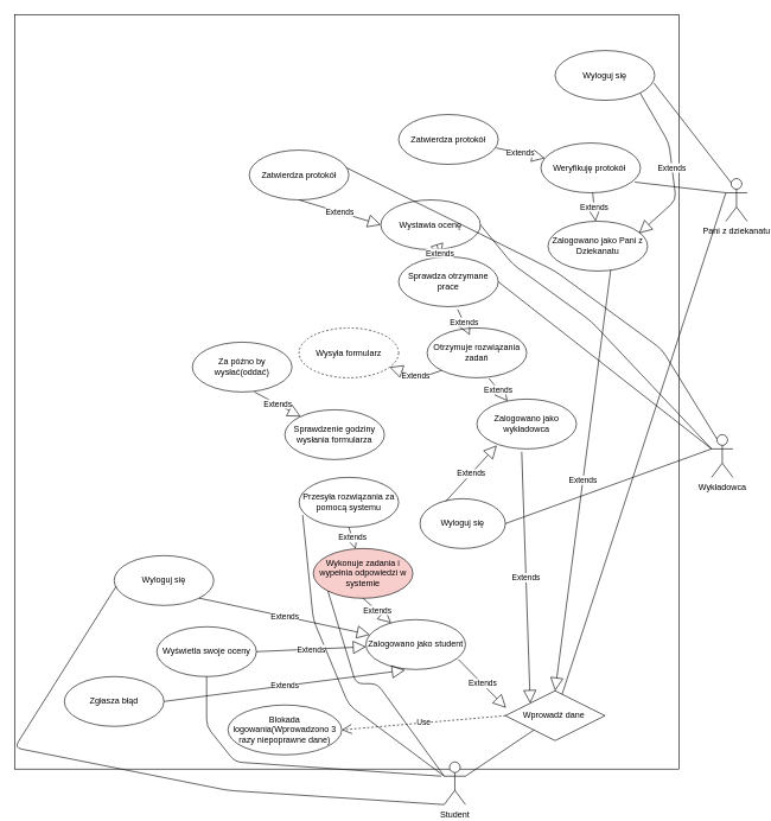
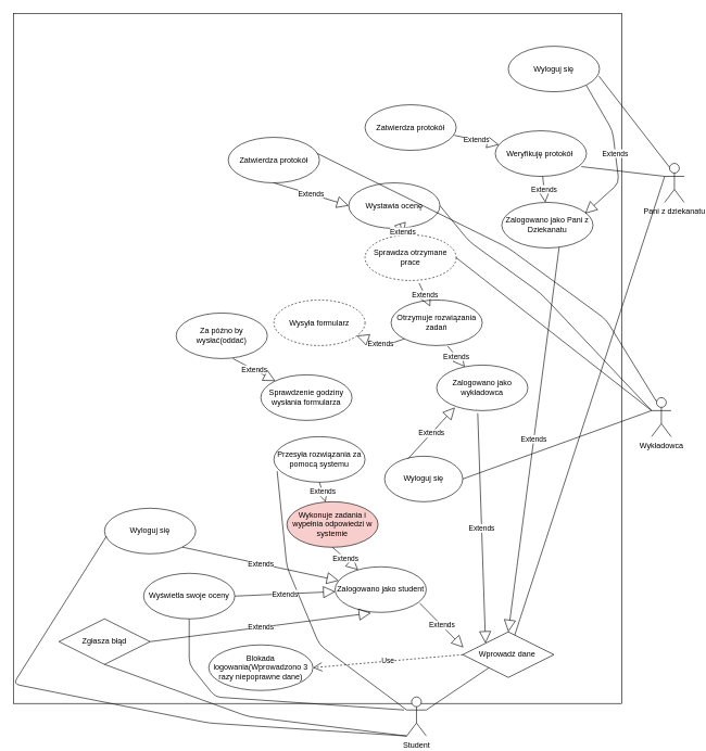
  <mxCell id="0" />
  <mxCell id="1" parent="0" />
  <mxCell id="2" value="" style="rounded=0;whiteSpace=wrap;html=1;" parent="1" vertex="1"><mxGeometry x="20" y="20" width="934" height="1060" as="geometry" /></mxCell>
  <mxCell id="3" value="Student" style="shape=umlActor;verticalLabelPosition=bottom;verticalAlign=top;html=1;outlineConnect=0;" parent="1" vertex="1"><mxGeometry x="624" y="1070" width="30" height="60" as="geometry" /></mxCell>
  <mxCell id="4" value="Wykładowca" style="shape=umlActor;verticalLabelPosition=bottom;verticalAlign=top;html=1;outlineConnect=0;" parent="1" vertex="1"><mxGeometry x="1000" y="610" width="30" height="60" as="geometry" /></mxCell>
  <mxCell id="5" value="Pani z dziekanatu" style="shape=umlActor;verticalLabelPosition=bottom;verticalAlign=top;html=1;outlineConnect=0;" parent="1" vertex="1"><mxGeometry x="1020" y="250" width="30" height="60" as="geometry" /></mxCell>
  <mxCell id="6" value="Wprowadź dane&amp;nbsp; " style="rhombus;whiteSpace=wrap;html=1;" parent="1" vertex="1"><mxGeometry x="710" y="970" width="140" height="70" as="geometry" /></mxCell>
  <mxCell id="7" value="" style="endArrow=none;html=1;exitX=1;exitY=0.333;exitDx=0;exitDy=0;exitPerimeter=0;" parent="1" source="3" target="6" edge="1"><mxGeometry width="50" height="50" relative="1" as="geometry"><mxPoint x="630" y="760" as="sourcePoint" /><mxPoint x="680" y="710" as="targetPoint" /></mxGeometry></mxCell>
  <mxCell id="8" value="" style="endArrow=none;html=1;entryX=0;entryY=0.333;entryDx=0;entryDy=0;entryPerimeter=0;" parent="1" source="6" target="5" edge="1"><mxGeometry width="50" height="50" relative="1" as="geometry"><mxPoint x="858.04" y="1008" as="sourcePoint" /><mxPoint x="1010" y="640" as="targetPoint" /></mxGeometry></mxCell>
  <mxCell id="9" value="Blokada logowania(Wprowadzono 3 razy niepoprawne dane)" style="ellipse;whiteSpace=wrap;html=1;" parent="1" vertex="1"><mxGeometry x="320" y="990" width="160" height="70" as="geometry" /></mxCell>
  <mxCell id="10" value="Use" style="endArrow=open;endSize=12;dashed=1;html=1;exitX=0;exitY=0.5;exitDx=0;exitDy=0;entryX=1;entryY=0.5;entryDx=0;entryDy=0;" parent="1" source="6" target="9" edge="1"><mxGeometry width="160" relative="1" as="geometry"><mxPoint x="570" y="640" as="sourcePoint" /><mxPoint x="730" y="640" as="targetPoint" /></mxGeometry></mxCell>
  <mxCell id="11" value="Zalogowano jako student" style="ellipse;whiteSpace=wrap;html=1;" parent="1" vertex="1"><mxGeometry x="514" y="870" width="140" height="70" as="geometry" /></mxCell>
  <mxCell id="12" value="Zalogowano jako wykładowca" style="ellipse;whiteSpace=wrap;html=1;" parent="1" vertex="1"><mxGeometry x="670" y="560" width="140" height="70" as="geometry" /></mxCell>
  <mxCell id="13" value="Zalogowano jako Pani z Dziekanatu" style="ellipse;whiteSpace=wrap;html=1;" parent="1" vertex="1"><mxGeometry x="770" y="310" width="140" height="70" as="geometry" /></mxCell>
  <mxCell id="14" value="Extends" style="endArrow=block;endSize=16;endFill=0;html=1;exitX=0.929;exitY=0.8;exitDx=0;exitDy=0;exitPerimeter=0;entryX=0.007;entryY=0.343;entryDx=0;entryDy=0;entryPerimeter=0;" parent="1" source="11" target="6" edge="1"><mxGeometry width="160" relative="1" as="geometry"><mxPoint x="570" y="670" as="sourcePoint" /><mxPoint x="730" y="670" as="targetPoint" /></mxGeometry></mxCell>
  <mxCell id="15" value="Extends" style="endArrow=block;endSize=16;endFill=0;html=1;exitX=0.45;exitY=1.057;exitDx=0;exitDy=0;exitPerimeter=0;entryX=0;entryY=0;entryDx=0;entryDy=0;" parent="1" source="12" target="6" edge="1"><mxGeometry width="160" relative="1" as="geometry"><mxPoint x="573.72" y="740" as="sourcePoint" /><mxPoint x="704.282" y="780.464" as="targetPoint" /></mxGeometry></mxCell>
  <mxCell id="16" value="Extends" style="endArrow=block;endSize=16;endFill=0;html=1;exitX=0.629;exitY=0.986;exitDx=0;exitDy=0;exitPerimeter=0;entryX=0.5;entryY=0;entryDx=0;entryDy=0;" parent="1" source="13" target="6" edge="1"><mxGeometry width="160" relative="1" as="geometry"><mxPoint x="510" y="629.54" as="sourcePoint" /><mxPoint x="640.562" y="670.004" as="targetPoint" /></mxGeometry></mxCell>
  <mxCell id="17" value="Wykonuje zadania i wypełnia odpowiedzi w systemie" style="ellipse;whiteSpace=wrap;html=1;fillColor=#f8cecc;" parent="1" vertex="1"><mxGeometry x="440" y="770" width="140" height="70" as="geometry" /></mxCell>
  <mxCell id="18" value="Extends" style="endArrow=block;endSize=16;endFill=0;html=1;exitX=0.5;exitY=1;exitDx=0;exitDy=0;" parent="1" source="17" target="11" edge="1"><mxGeometry width="160" relative="1" as="geometry"><mxPoint x="570" y="670" as="sourcePoint" /><mxPoint x="730" y="670" as="targetPoint" /></mxGeometry></mxCell>
- <mxCell id="19" value="" style="endArrow=none;html=1;exitX=0;exitY=0.333;exitDx=0;exitDy=0;exitPerimeter=0;entryX=0;entryY=1;entryDx=0;entryDy=0;" parent="1" source="3" target="17" edge="1"><mxGeometry width="50" height="50" relative="1" as="geometry"><mxPoint x="630" y="760" as="sourcePoint" /><mxPoint x="680" y="710" as="targetPoint" /><Array as="points"><mxPoint x="530" y="960" /><mxPoint x="500" y="960" /></Array></mxGeometry></mxCell>
  <mxCell id="20" value="Otrzymuje rozwiązania zadań" style="ellipse;whiteSpace=wrap;html=1;" parent="1" vertex="1"><mxGeometry x="600" y="460" width="140" height="70" as="geometry" /></mxCell>
  <mxCell id="21" value="Extends" style="endArrow=block;endSize=16;endFill=0;html=1;exitX=0.621;exitY=1.014;exitDx=0;exitDy=0;exitPerimeter=0;" parent="1" source="20" target="12" edge="1"><mxGeometry width="160" relative="1" as="geometry"><mxPoint x="570" y="640" as="sourcePoint" /><mxPoint x="730" y="640" as="targetPoint" /></mxGeometry></mxCell>
  <mxCell id="22" value="Przesyła rozwiązania za pomocą systemu" style="ellipse;whiteSpace=wrap;html=1;" parent="1" vertex="1"><mxGeometry x="420" y="670" width="140" height="70" as="geometry" /></mxCell>
  <mxCell id="23" value="Extends" style="endArrow=block;endSize=16;endFill=0;html=1;exitX=0.5;exitY=1;exitDx=0;exitDy=0;" parent="1" source="22" target="17" edge="1"><mxGeometry width="160" relative="1" as="geometry"><mxPoint x="570" y="640" as="sourcePoint" /><mxPoint x="730" y="640" as="targetPoint" /></mxGeometry></mxCell>
  <mxCell id="24" value="" style="endArrow=none;html=1;entryX=0.036;entryY=0.757;entryDx=0;entryDy=0;entryPerimeter=0;exitX=0;exitY=0.333;exitDx=0;exitDy=0;exitPerimeter=0;" parent="1" source="3" target="22" edge="1"><mxGeometry width="50" height="50" relative="1" as="geometry"><mxPoint x="620" y="1090" as="sourcePoint" /><mxPoint x="470.503" y="839.749" as="targetPoint" /><Array as="points"><mxPoint x="490" y="990" /><mxPoint x="440" y="870" /></Array></mxGeometry></mxCell>
  <mxCell id="25" value="Extends" style="endArrow=block;endSize=16;endFill=0;html=1;exitX=0;exitY=1;exitDx=0;exitDy=0;" parent="1" source="20" target="27" edge="1"><mxGeometry width="160" relative="1" as="geometry"><mxPoint x="570" y="700" as="sourcePoint" /><mxPoint x="570" y="590" as="targetPoint" /><Array as="points"><mxPoint x="590" y="530" /></Array></mxGeometry></mxCell>
  <mxCell id="26" value="Sprawdzenie godziny wysłania formularza" style="ellipse;whiteSpace=wrap;html=1;" parent="1" vertex="1"><mxGeometry x="400" y="575" width="140" height="70" as="geometry" /></mxCell>
  <mxCell id="27" value="Wysyła formularz" style="ellipse;whiteSpace=wrap;html=1;dashed=1;" parent="1" vertex="1"><mxGeometry x="420" y="460" width="140" height="70" as="geometry" /></mxCell>
  <mxCell id="28" value="Za późno by wysłać(oddać)" style="ellipse;whiteSpace=wrap;html=1;" parent="1" vertex="1"><mxGeometry x="270" y="480" width="140" height="70" as="geometry" /></mxCell>
  <mxCell id="29" value="Extends" style="endArrow=block;endSize=16;endFill=0;html=1;exitX=0.45;exitY=1.029;exitDx=0;exitDy=0;exitPerimeter=0;" parent="1" target="26" edge="1"><mxGeometry width="160" relative="1" as="geometry"><mxPoint x="357.11" y="550" as="sourcePoint" /><mxPoint x="349.998" y="593.094" as="targetPoint" /></mxGeometry></mxCell>
- <mxCell id="30" value="Sprawdza otrzymane prace" style="ellipse;whiteSpace=wrap;html=1;" parent="1" vertex="1"><mxGeometry x="560" y="360" width="140" height="70" as="geometry" /></mxCell>
+ <mxCell id="30" value="Sprawdza otrzymane prace" style="ellipse;whiteSpace=wrap;html=1;dashed=1;" parent="1" vertex="1"><mxGeometry x="560" y="360" width="140" height="70" as="geometry" /></mxCell>
  <mxCell id="31" value="Extends" style="endArrow=block;endSize=16;endFill=0;html=1;exitX=0.593;exitY=1.057;exitDx=0;exitDy=0;exitPerimeter=0;" parent="1" source="30" edge="1"><mxGeometry width="160" relative="1" as="geometry"><mxPoint x="570" y="580" as="sourcePoint" /><mxPoint x="660" y="470" as="targetPoint" /></mxGeometry></mxCell>
  <mxCell id="32" value="" style="endArrow=none;html=1;entryX=1;entryY=0.5;entryDx=0;entryDy=0;" parent="1" target="30" edge="1"><mxGeometry width="50" height="50" relative="1" as="geometry"><mxPoint x="1000" y="630" as="sourcePoint" /><mxPoint x="680" y="560" as="targetPoint" /></mxGeometry></mxCell>
  <mxCell id="33" value="Wystawia ocenę" style="ellipse;whiteSpace=wrap;html=1;" parent="1" vertex="1"><mxGeometry x="535" y="280" width="140" height="70" as="geometry" /></mxCell>
  <mxCell id="34" value="Extends" style="endArrow=block;endSize=16;endFill=0;html=1;" parent="1" source="33" target="30" edge="1"><mxGeometry width="160" relative="1" as="geometry"><mxPoint x="570" y="580" as="sourcePoint" /><mxPoint x="730" y="580" as="targetPoint" /></mxGeometry></mxCell>
  <mxCell id="35" value="" style="endArrow=none;html=1;exitX=0;exitY=0.333;exitDx=0;exitDy=0;exitPerimeter=0;entryX=1;entryY=0.5;entryDx=0;entryDy=0;" parent="1" source="4" target="33" edge="1"><mxGeometry width="50" height="50" relative="1" as="geometry"><mxPoint x="630" y="610" as="sourcePoint" /><mxPoint x="680" y="560" as="targetPoint" /><Array as="points"><mxPoint x="830" y="450" /><mxPoint x="720" y="370" /></Array></mxGeometry></mxCell>
  <mxCell id="36" value="Zatwierdza protokół" style="ellipse;whiteSpace=wrap;html=1;" parent="1" vertex="1"><mxGeometry x="350" y="210" width="140" height="70" as="geometry" /></mxCell>
  <mxCell id="37" value="Extends" style="endArrow=block;endSize=16;endFill=0;html=1;exitX=0.5;exitY=1;exitDx=0;exitDy=0;entryX=0;entryY=0.5;entryDx=0;entryDy=0;" parent="1" source="36" target="33" edge="1"><mxGeometry width="160" relative="1" as="geometry"><mxPoint x="570" y="580" as="sourcePoint" /><mxPoint x="730" y="580" as="targetPoint" /></mxGeometry></mxCell>
  <mxCell id="38" value="" style="endArrow=none;html=1;exitX=0.25;exitY=0.1;exitDx=0;exitDy=0;exitPerimeter=0;entryX=0.979;entryY=0.357;entryDx=0;entryDy=0;entryPerimeter=0;" parent="1" source="4" target="36" edge="1"><mxGeometry width="50" height="50" relative="1" as="geometry"><mxPoint x="630" y="610" as="sourcePoint" /><mxPoint x="680" y="560" as="targetPoint" /><Array as="points"><mxPoint x="930" y="490" /><mxPoint x="780" y="380" /></Array></mxGeometry></mxCell>
  <mxCell id="39" value="Weryfikuję protokół&amp;nbsp; " style="ellipse;whiteSpace=wrap;html=1;" parent="1" vertex="1"><mxGeometry x="760" y="200" width="140" height="70" as="geometry" /></mxCell>
  <mxCell id="40" value="" style="endArrow=none;html=1;exitX=0;exitY=0.333;exitDx=0;exitDy=0;exitPerimeter=0;entryX=0.943;entryY=0.786;entryDx=0;entryDy=0;entryPerimeter=0;" parent="1" source="5" target="39" edge="1"><mxGeometry width="50" height="50" relative="1" as="geometry"><mxPoint x="900" y="270" as="sourcePoint" /><mxPoint x="950" y="220" as="targetPoint" /></mxGeometry></mxCell>
  <mxCell id="41" value="Zatwierdza protokół" style="ellipse;whiteSpace=wrap;html=1;" parent="1" vertex="1"><mxGeometry x="560" y="160" width="140" height="70" as="geometry" /></mxCell>
  <mxCell id="42" value="Extends" style="endArrow=block;endSize=16;endFill=0;html=1;exitX=0.979;exitY=0.671;exitDx=0;exitDy=0;exitPerimeter=0;" parent="1" source="41" target="39" edge="1"><mxGeometry width="160" relative="1" as="geometry"><mxPoint x="750" y="140" as="sourcePoint" /><mxPoint x="910" y="140" as="targetPoint" /></mxGeometry></mxCell>
  <mxCell id="43" value="Extends" style="endArrow=block;endSize=16;endFill=0;html=1;" parent="1" source="39" target="13" edge="1"><mxGeometry width="160" relative="1" as="geometry"><mxPoint x="570" y="580" as="sourcePoint" /><mxPoint x="730" y="580" as="targetPoint" /></mxGeometry></mxCell>
  <mxCell id="44" value="Wyświetla swoje oceny" style="ellipse;whiteSpace=wrap;html=1;" parent="1" vertex="1"><mxGeometry x="220" y="880" width="140" height="70" as="geometry" /></mxCell>
  <mxCell id="45" value="Extends" style="endArrow=block;endSize=16;endFill=0;html=1;exitX=1;exitY=0.5;exitDx=0;exitDy=0;" parent="1" source="44" target="11" edge="1"><mxGeometry width="160" relative="1" as="geometry"><mxPoint x="570" y="660" as="sourcePoint" /><mxPoint x="730" y="660" as="targetPoint" /></mxGeometry></mxCell>
  <mxCell id="46" value="" style="endArrow=none;html=1;entryX=0.5;entryY=1;entryDx=0;entryDy=0;" parent="1" target="44" edge="1"><mxGeometry width="50" height="50" relative="1" as="geometry"><mxPoint x="620" y="1090" as="sourcePoint" /><mxPoint x="190" y="740" as="targetPoint" /><Array as="points"><mxPoint x="330" y="1070" /><mxPoint x="290" y="1020" /></Array></mxGeometry></mxCell>
- <mxCell id="47" value="Zgłasza błąd" style="ellipse;whiteSpace=wrap;html=1;" parent="1" vertex="1"><mxGeometry x="90" y="950" width="140" height="70" as="geometry" /></mxCell>
+ <mxCell id="47" value="Zgłasza błąd" style="rhombus;whiteSpace=wrap;html=1;" parent="1" vertex="1"><mxGeometry x="90" y="950" width="140" height="70" as="geometry" /></mxCell>
  <mxCell id="48" value="Extends" style="endArrow=block;endSize=16;endFill=0;html=1;exitX=1;exitY=0.5;exitDx=0;exitDy=0;entryX=0.393;entryY=1.014;entryDx=0;entryDy=0;entryPerimeter=0;" parent="1" source="47" target="11" edge="1"><mxGeometry width="160" relative="1" as="geometry"><mxPoint x="570" y="720" as="sourcePoint" /><mxPoint x="730" y="720" as="targetPoint" /></mxGeometry></mxCell>
+ <mxCell id="49" value="" style="endArrow=none;html=1;exitX=0;exitY=1;exitDx=0;exitDy=0;exitPerimeter=0;entryX=0.5;entryY=1;entryDx=0;entryDy=0;" parent="1" source="3" target="47" edge="1"><mxGeometry width="50" height="50" relative="1" as="geometry"><mxPoint x="630" y="740" as="sourcePoint" /><mxPoint x="680" y="690" as="targetPoint" /><Array as="points"><mxPoint x="380" y="1100" /></Array></mxGeometry></mxCell>
  <mxCell id="50" value="Wyloguj się" style="ellipse;whiteSpace=wrap;html=1;" parent="1" vertex="1"><mxGeometry x="160" y="780" width="140" height="70" as="geometry" /></mxCell>
  <mxCell id="51" value="Extends" style="endArrow=block;endSize=16;endFill=0;html=1;exitX=1;exitY=1;exitDx=0;exitDy=0;" parent="1" source="50" target="11" edge="1"><mxGeometry width="160" relative="1" as="geometry"><mxPoint x="570" y="720" as="sourcePoint" /><mxPoint x="730" y="720" as="targetPoint" /></mxGeometry></mxCell>
  <mxCell id="52" value="" style="endArrow=none;html=1;exitX=0;exitY=1;exitDx=0;exitDy=0;exitPerimeter=0;entryX=0.021;entryY=0.614;entryDx=0;entryDy=0;entryPerimeter=0;" parent="1" source="3" target="50" edge="1"><mxGeometry width="50" height="50" relative="1" as="geometry"><mxPoint x="630" y="740" as="sourcePoint" /><mxPoint x="680" y="690" as="targetPoint" /><Array as="points"><mxPoint x="320" y="1110" /><mxPoint x="20" y="1050" /></Array></mxGeometry></mxCell>
  <mxCell id="53" value="Wyloguj się" style="ellipse;whiteSpace=wrap;html=1;" parent="1" vertex="1"><mxGeometry x="780" y="70" width="140" height="70" as="geometry" /></mxCell>
  <mxCell id="54" value="" style="endArrow=none;html=1;exitX=0.993;exitY=0.657;exitDx=0;exitDy=0;exitPerimeter=0;entryX=0.25;entryY=0.1;entryDx=0;entryDy=0;entryPerimeter=0;" parent="1" source="53" target="5" edge="1"><mxGeometry width="50" height="50" relative="1" as="geometry"><mxPoint x="970" y="180" as="sourcePoint" /><mxPoint x="1020" y="130" as="targetPoint" /></mxGeometry></mxCell>
  <mxCell id="55" value="Extends" style="endArrow=block;endSize=16;endFill=0;html=1;exitX=1;exitY=1;exitDx=0;exitDy=0;entryX=0.914;entryY=0.243;entryDx=0;entryDy=0;entryPerimeter=0;" parent="1" source="53" target="13" edge="1"><mxGeometry width="160" relative="1" as="geometry"><mxPoint x="570" y="450" as="sourcePoint" /><mxPoint x="730" y="450" as="targetPoint" /><Array as="points"><mxPoint x="940" y="200" /><mxPoint x="950" y="280" /></Array></mxGeometry></mxCell>
  <mxCell id="56" value="Wyloguj się" style="ellipse;whiteSpace=wrap;html=1;" parent="1" vertex="1"><mxGeometry x="590" y="700" width="120" height="70" as="geometry" /></mxCell>
  <mxCell id="57" value="Extends" style="endArrow=block;endSize=16;endFill=0;html=1;exitX=0.3;exitY=0.057;exitDx=0;exitDy=0;exitPerimeter=0;entryX=0.2;entryY=0.929;entryDx=0;entryDy=0;entryPerimeter=0;" parent="1" source="56" target="12" edge="1"><mxGeometry width="160" relative="1" as="geometry"><mxPoint x="610" y="660" as="sourcePoint" /><mxPoint x="770" y="660" as="targetPoint" /></mxGeometry></mxCell>
  <mxCell id="58" value="" style="endArrow=none;html=1;exitX=1;exitY=0.5;exitDx=0;exitDy=0;entryX=0;entryY=0.333;entryDx=0;entryDy=0;entryPerimeter=0;" parent="1" source="56" target="4" edge="1"><mxGeometry width="50" height="50" relative="1" as="geometry"><mxPoint x="770" y="770" as="sourcePoint" /><mxPoint x="820" y="720" as="targetPoint" /></mxGeometry></mxCell>
